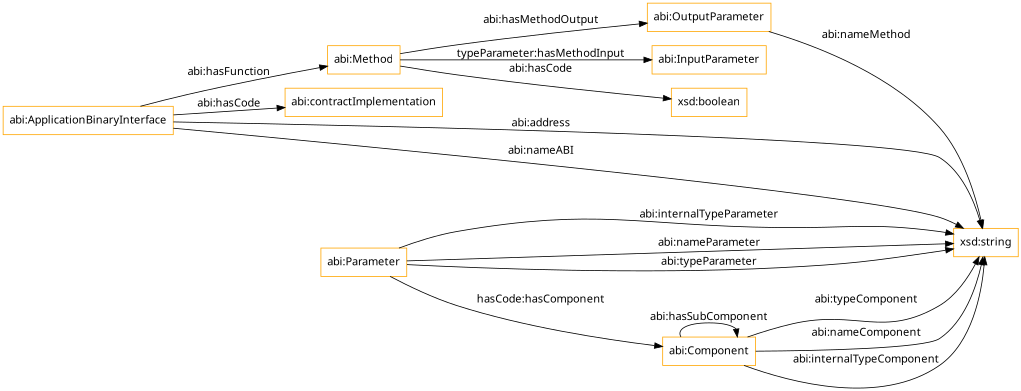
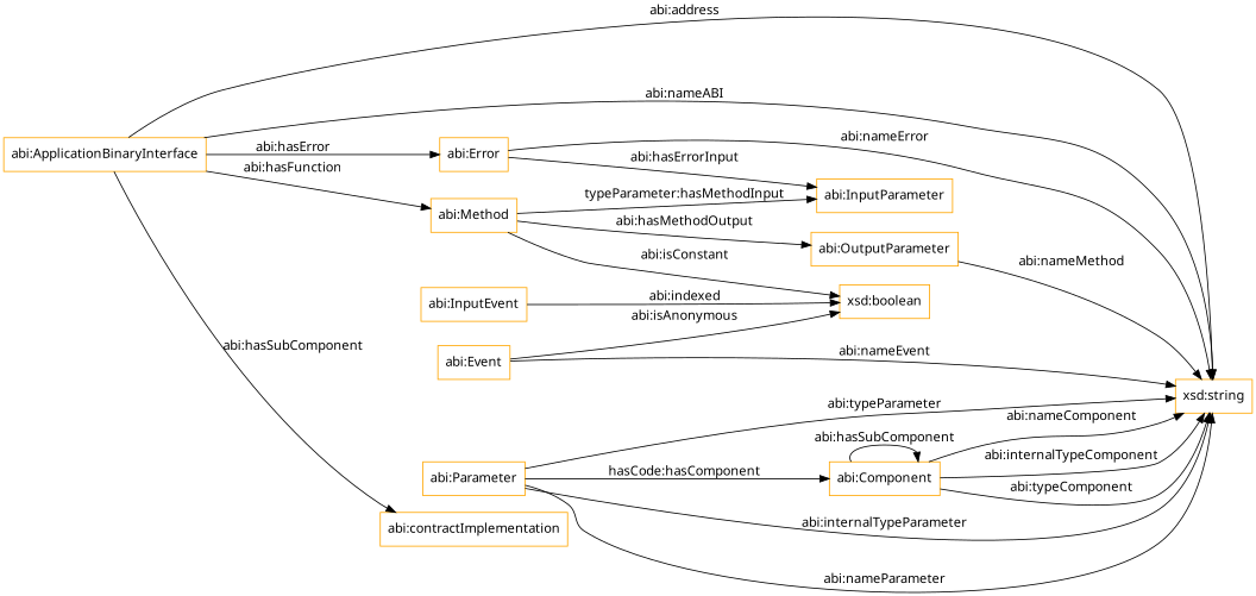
  digraph {
    fontname="Noto Sans"
    rankdir=LR
    node [color=orange fontname="Noto Sans" shape=rectangle]
    edge [fontname="Noto Sans"]
    "abi:ApplicationBinaryInterface"
    "abi:Method"
+   "abi:Error"
    n4 [label="abi:contractImplementation"]
    "xsd:string"
    "abi:OutputParameter"
    "abi:InputParameter"
    "xsd:boolean"
+   "abi:Event"
    "abi:Parameter"
    "abi:Component"
+   "abi:InputEvent"
    "abi:ApplicationBinaryInterface" -> "abi:Method" [label="abi:hasFunction"]
-   "abi:ApplicationBinaryInterface" -> n4 [label="abi:hasCode"]
+   "abi:ApplicationBinaryInterface" -> "abi:Error" [label="abi:hasError"]
+   "abi:ApplicationBinaryInterface" -> n4 [label="abi:hasSubComponent"]
    "abi:ApplicationBinaryInterface" -> "xsd:string" [label="abi:address"]
    "abi:ApplicationBinaryInterface" -> "xsd:string" [label="abi:nameABI"]
    "abi:Method" -> "abi:OutputParameter" [label="abi:hasMethodOutput"]
    "abi:Method" -> "abi:InputParameter" [label="typeParameter:hasMethodInput"]
-   "abi:Method" -> "xsd:boolean" [label="abi:hasCode"]
+   "abi:Method" -> "xsd:boolean" [label="abi:isConstant"]
+   "abi:Error" -> "xsd:string" [label="abi:nameError"]
+   "abi:Error" -> "abi:InputParameter" [label="abi:hasErrorInput"]
    "abi:OutputParameter" -> "xsd:string" [label="abi:nameMethod"]
+   "abi:Event" -> "xsd:string" [label="abi:nameEvent"]
+   "abi:Event" -> "xsd:boolean" [label="abi:isAnonymous"]
    "abi:Parameter" -> "xsd:string" [label="abi:internalTypeParameter"]
    "abi:Parameter" -> "xsd:string" [label="abi:nameParameter"]
    "abi:Parameter" -> "xsd:string" [label="abi:typeParameter"]
    "abi:Parameter" -> "abi:Component" [label="hasCode:hasComponent"]
    "abi:Component" -> "xsd:string" [label="abi:typeComponent"]
    "abi:Component" -> "xsd:string" [label="abi:nameComponent"]
    "abi:Component" -> "xsd:string" [label="abi:internalTypeComponent"]
    "abi:Component" -> "abi:Component" [label="abi:hasSubComponent"]
+   "abi:InputEvent" -> "xsd:boolean" [label="abi:indexed"]
  }
